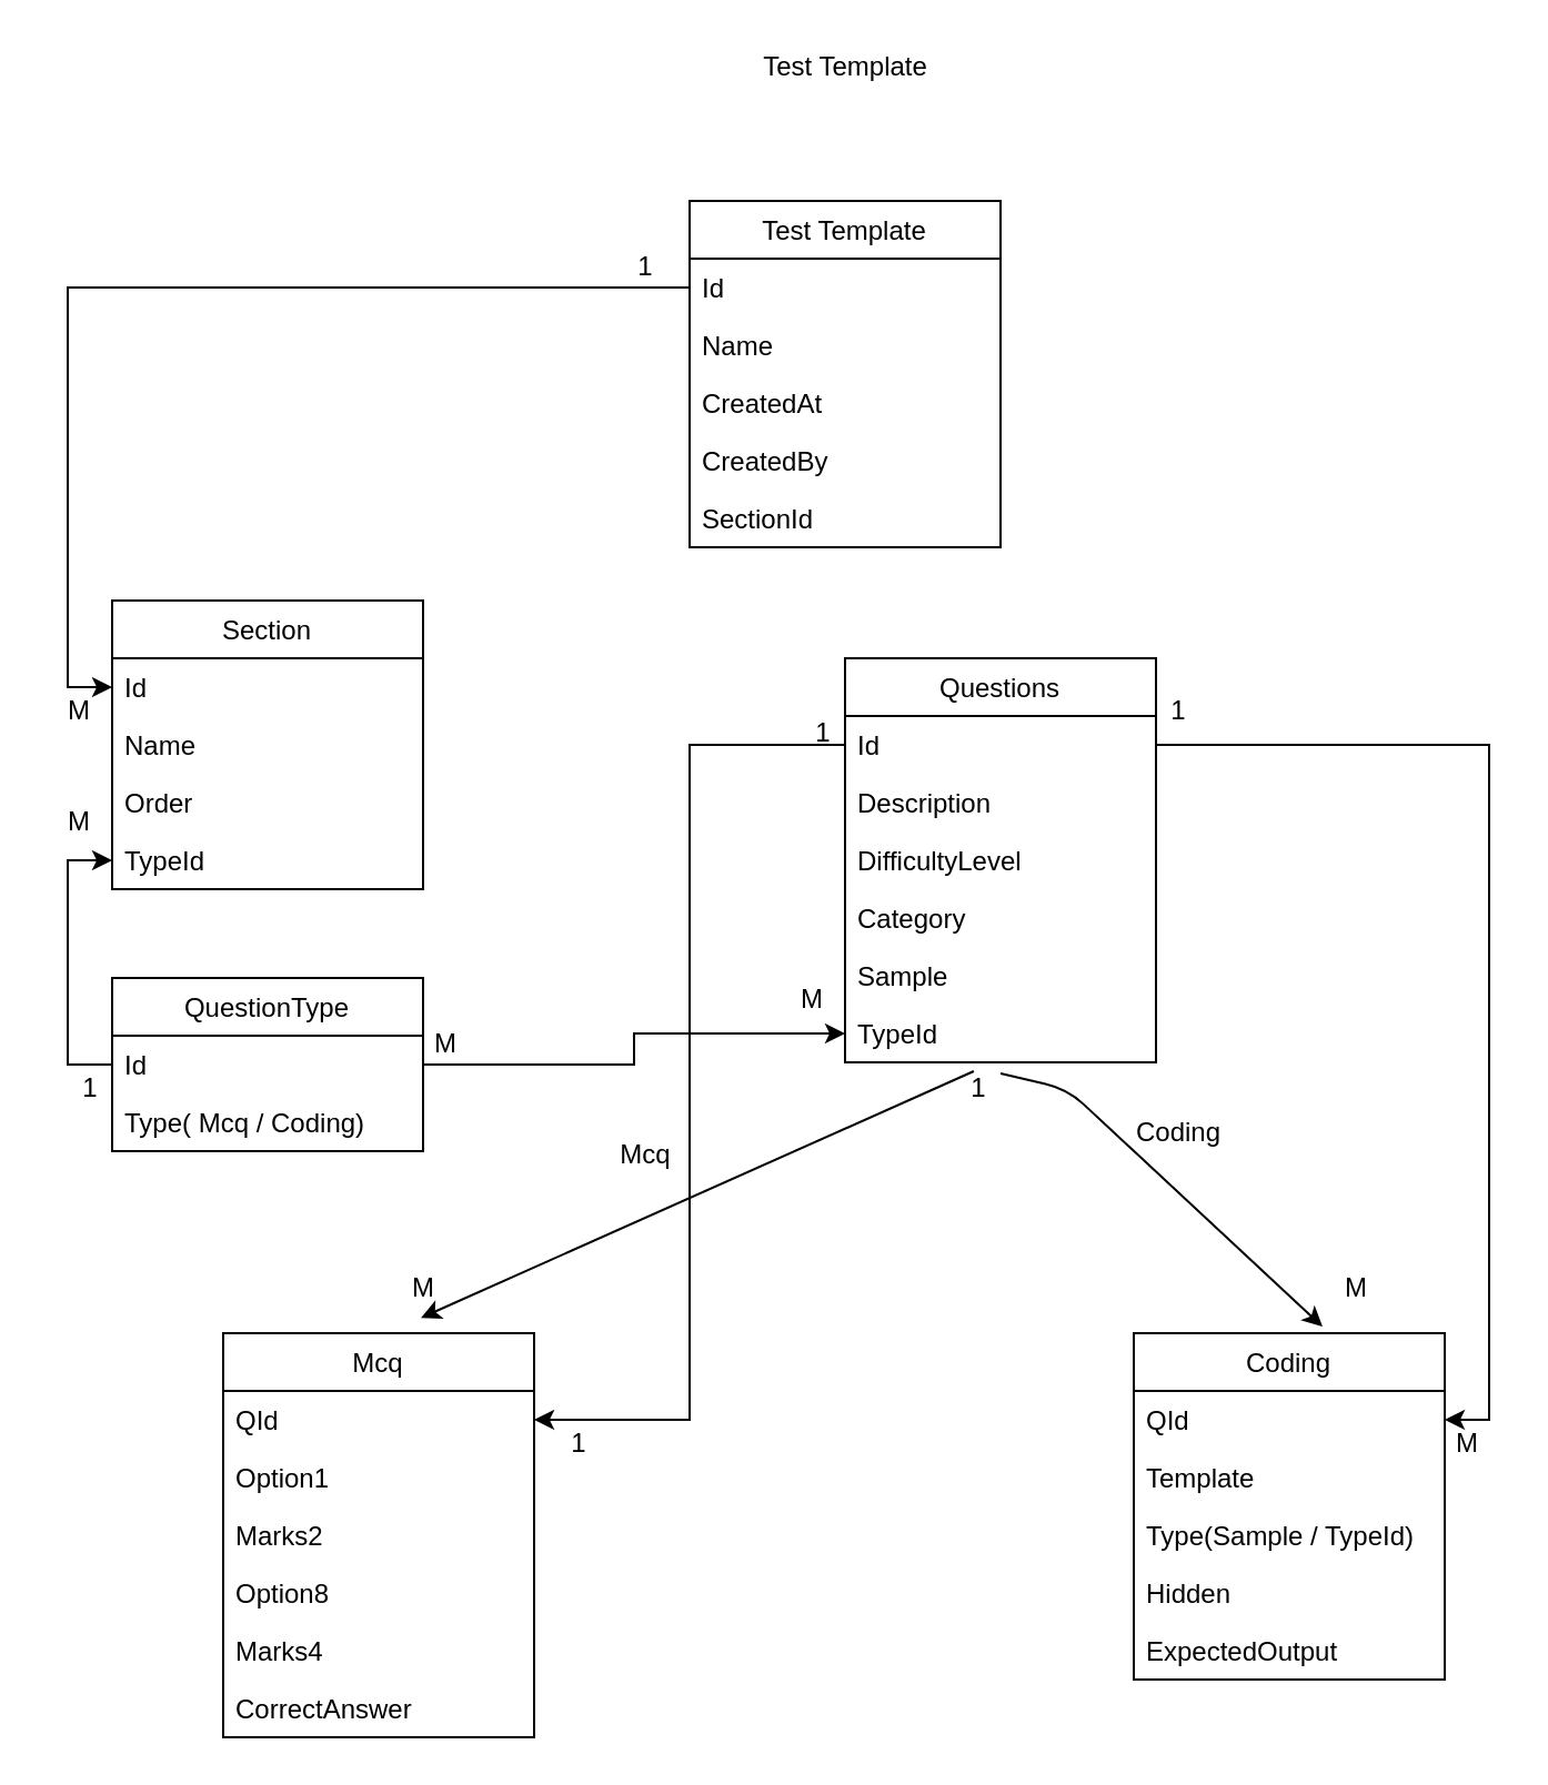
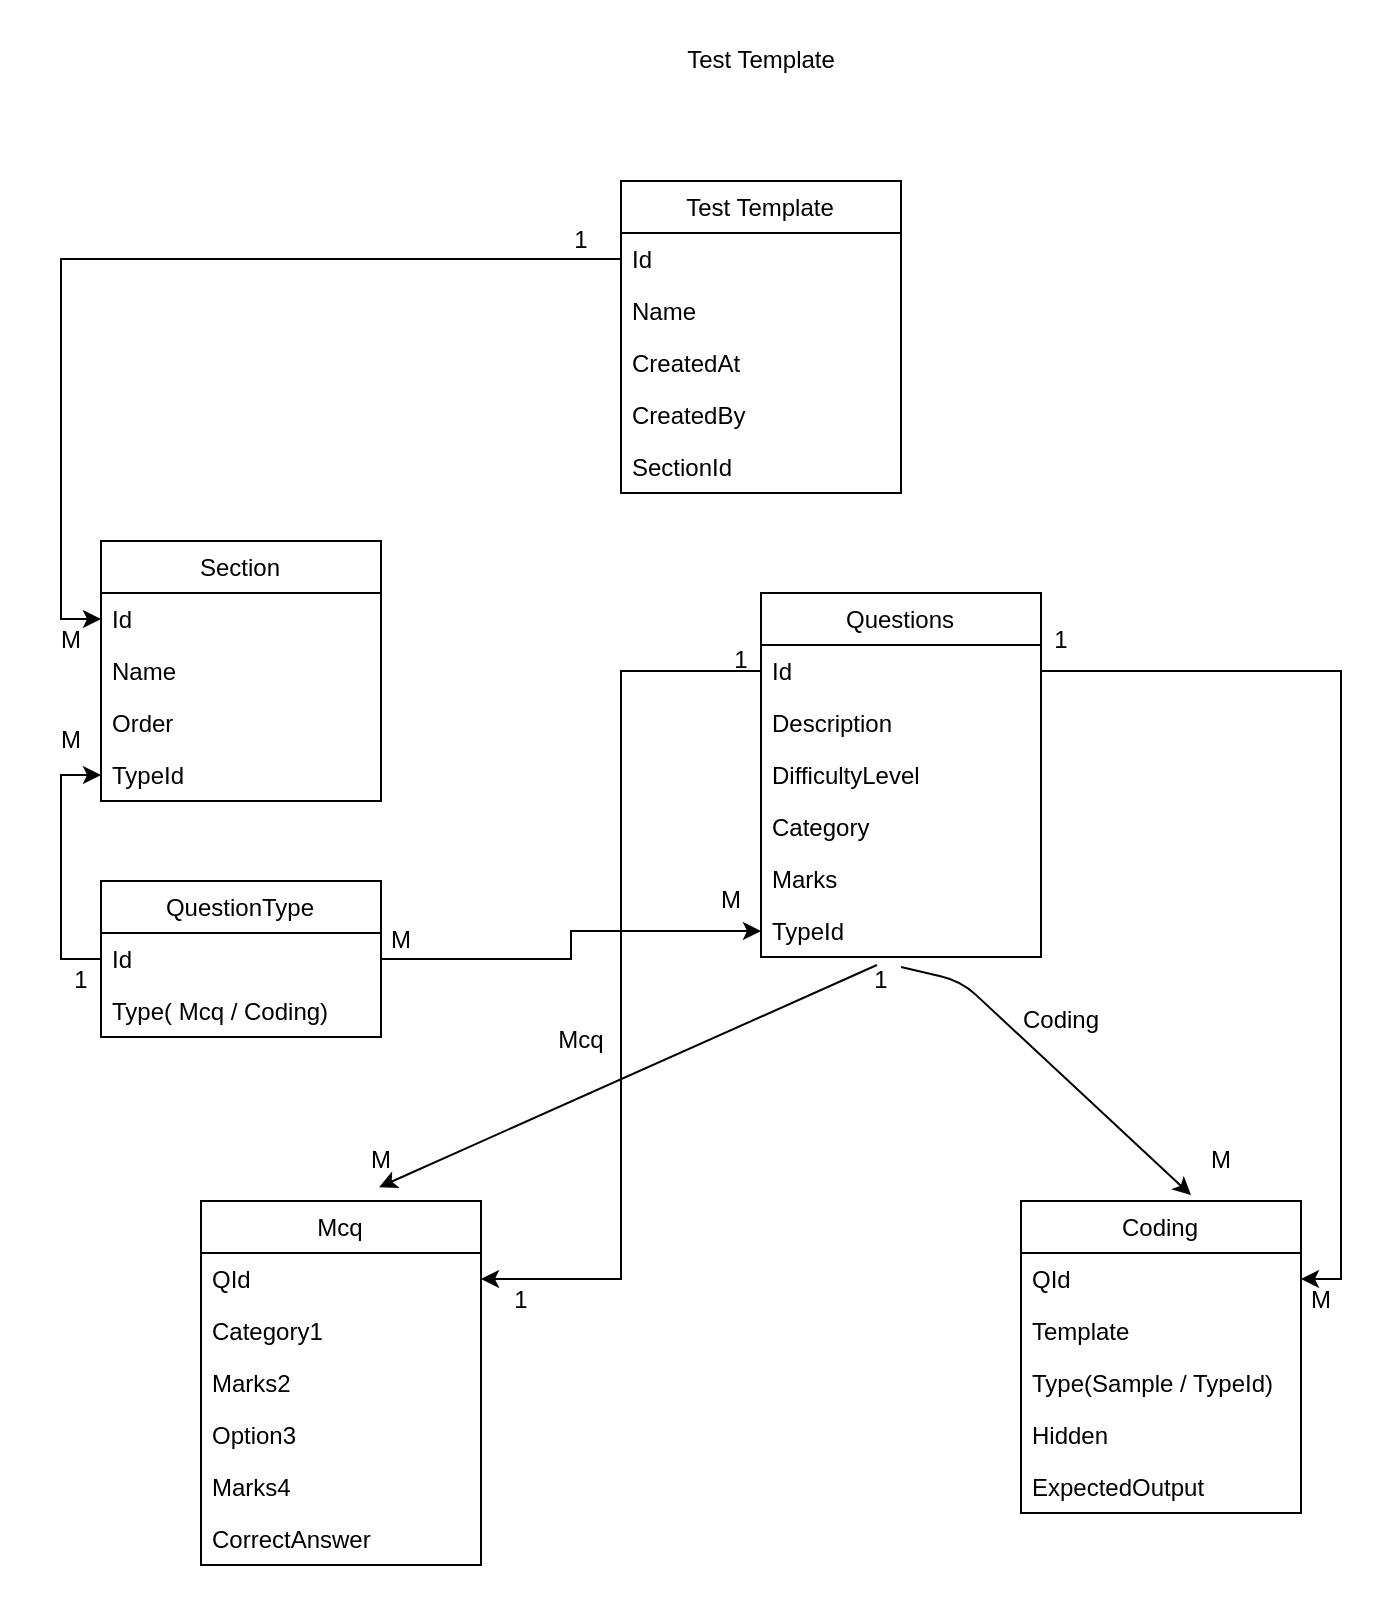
  <mxCell id="0" />
  <mxCell id="1" parent="0" />
  <mxCell id="2" value="" style="endArrow=classic;html=1;entryX=0.607;entryY=-0.019;entryDx=0;entryDy=0;entryPerimeter=0;exitX=0.5;exitY=1.192;exitDx=0;exitDy=0;exitPerimeter=0;" edge="1" parent="1" source="30" target="41"><mxGeometry width="50" height="50" relative="1" as="geometry"><mxPoint x="450" y="520" as="sourcePoint" /><mxPoint x="500" y="470" as="targetPoint" /><Array as="points"><mxPoint x="480" y="490" /></Array></mxGeometry></mxCell>
  <mxCell id="3" value="Test Template" style="text;html=1;align=center;verticalAlign=middle;resizable=0;points=[];autosize=1;" vertex="1" parent="1"><mxGeometry x="335" y="20" width="90" height="20" as="geometry" /></mxCell>
  <mxCell id="4" value="Test Template" style="swimlane;fontStyle=0;childLayout=stackLayout;horizontal=1;startSize=26;fillColor=none;horizontalStack=0;resizeParent=1;resizeParentMax=0;resizeLast=0;collapsible=1;marginBottom=0;" vertex="1" parent="1"><mxGeometry x="310" y="90" width="140" height="156" as="geometry" /></mxCell>
  <mxCell id="5" value="Id" style="text;strokeColor=none;fillColor=none;align=left;verticalAlign=top;spacingLeft=4;spacingRight=4;overflow=hidden;rotatable=0;points=[[0,0.5],[1,0.5]];portConstraint=eastwest;" vertex="1" parent="4"><mxGeometry y="26" width="140" height="26" as="geometry" /></mxCell>
  <mxCell id="6" value="Name" style="text;strokeColor=none;fillColor=none;align=left;verticalAlign=top;spacingLeft=4;spacingRight=4;overflow=hidden;rotatable=0;points=[[0,0.5],[1,0.5]];portConstraint=eastwest;" vertex="1" parent="4"><mxGeometry y="52" width="140" height="26" as="geometry" /></mxCell>
  <mxCell id="7" value="CreatedAt" style="text;strokeColor=none;fillColor=none;align=left;verticalAlign=top;spacingLeft=4;spacingRight=4;overflow=hidden;rotatable=0;points=[[0,0.5],[1,0.5]];portConstraint=eastwest;" vertex="1" parent="4"><mxGeometry y="78" width="140" height="26" as="geometry" /></mxCell>
  <mxCell id="8" value="CreatedBy" style="text;strokeColor=none;fillColor=none;align=left;verticalAlign=top;spacingLeft=4;spacingRight=4;overflow=hidden;rotatable=0;points=[[0,0.5],[1,0.5]];portConstraint=eastwest;" vertex="1" parent="4"><mxGeometry y="104" width="140" height="26" as="geometry" /></mxCell>
  <mxCell id="9" value="SectionId" style="text;strokeColor=none;fillColor=none;align=left;verticalAlign=top;spacingLeft=4;spacingRight=4;overflow=hidden;rotatable=0;points=[[0,0.5],[1,0.5]];portConstraint=eastwest;" vertex="1" parent="4"><mxGeometry y="130" width="140" height="26" as="geometry" /></mxCell>
  <mxCell id="10" value="Section" style="swimlane;fontStyle=0;childLayout=stackLayout;horizontal=1;startSize=26;fillColor=none;horizontalStack=0;resizeParent=1;resizeParentMax=0;resizeLast=0;collapsible=1;marginBottom=0;" vertex="1" parent="1"><mxGeometry x="50" y="270" width="140" height="130" as="geometry" /></mxCell>
  <mxCell id="11" value="Id" style="text;strokeColor=none;fillColor=none;align=left;verticalAlign=top;spacingLeft=4;spacingRight=4;overflow=hidden;rotatable=0;points=[[0,0.5],[1,0.5]];portConstraint=eastwest;" vertex="1" parent="10"><mxGeometry y="26" width="140" height="26" as="geometry" /></mxCell>
  <mxCell id="12" value="Name" style="text;strokeColor=none;fillColor=none;align=left;verticalAlign=top;spacingLeft=4;spacingRight=4;overflow=hidden;rotatable=0;points=[[0,0.5],[1,0.5]];portConstraint=eastwest;" vertex="1" parent="10"><mxGeometry y="52" width="140" height="26" as="geometry" /></mxCell>
  <mxCell id="13" value="Order" style="text;strokeColor=none;fillColor=none;align=left;verticalAlign=top;spacingLeft=4;spacingRight=4;overflow=hidden;rotatable=0;points=[[0,0.5],[1,0.5]];portConstraint=eastwest;" vertex="1" parent="10"><mxGeometry y="78" width="140" height="26" as="geometry" /></mxCell>
  <mxCell id="14" value="TypeId" style="text;strokeColor=none;fillColor=none;align=left;verticalAlign=top;spacingLeft=4;spacingRight=4;overflow=hidden;rotatable=0;points=[[0,0.5],[1,0.5]];portConstraint=eastwest;" vertex="1" parent="10"><mxGeometry y="104" width="140" height="26" as="geometry" /></mxCell>
  <mxCell id="15" value="1" style="text;html=1;align=center;verticalAlign=middle;resizable=0;points=[];autosize=1;" vertex="1" parent="1"><mxGeometry x="280" y="110" width="20" height="20" as="geometry" /></mxCell>
  <mxCell id="16" value="M" style="text;html=1;align=center;verticalAlign=middle;resizable=0;points=[];autosize=1;" vertex="1" parent="1"><mxGeometry x="20" y="310" width="30" height="20" as="geometry" /></mxCell>
  <mxCell id="17" value="QuestionType" style="swimlane;fontStyle=0;childLayout=stackLayout;horizontal=1;startSize=26;fillColor=none;horizontalStack=0;resizeParent=1;resizeParentMax=0;resizeLast=0;collapsible=1;marginBottom=0;" vertex="1" parent="1"><mxGeometry x="50" y="440" width="140" height="78" as="geometry" /></mxCell>
  <mxCell id="18" value="Id" style="text;strokeColor=none;fillColor=none;align=left;verticalAlign=top;spacingLeft=4;spacingRight=4;overflow=hidden;rotatable=0;points=[[0,0.5],[1,0.5]];portConstraint=eastwest;" vertex="1" parent="17"><mxGeometry y="26" width="140" height="26" as="geometry" /></mxCell>
  <mxCell id="19" value="Type( Mcq / Coding)" style="text;strokeColor=none;fillColor=none;align=left;verticalAlign=top;spacingLeft=4;spacingRight=4;overflow=hidden;rotatable=0;points=[[0,0.5],[1,0.5]];portConstraint=eastwest;" vertex="1" parent="17"><mxGeometry y="52" width="140" height="26" as="geometry" /></mxCell>
  <mxCell id="20" value="1" style="text;html=1;align=center;verticalAlign=middle;resizable=0;points=[];autosize=1;" vertex="1" parent="1"><mxGeometry x="30" y="480" width="20" height="20" as="geometry" /></mxCell>
  <mxCell id="21" value="M" style="text;html=1;align=center;verticalAlign=middle;resizable=0;points=[];autosize=1;" vertex="1" parent="1"><mxGeometry x="20" y="360" width="30" height="20" as="geometry" /></mxCell>
  <mxCell id="22" style="edgeStyle=orthogonalEdgeStyle;rounded=0;orthogonalLoop=1;jettySize=auto;html=1;entryX=0;entryY=0.5;entryDx=0;entryDy=0;" edge="1" parent="1" source="18" target="14"><mxGeometry relative="1" as="geometry" /></mxCell>
  <mxCell id="23" style="edgeStyle=orthogonalEdgeStyle;rounded=0;orthogonalLoop=1;jettySize=auto;html=1;exitX=0;exitY=0.5;exitDx=0;exitDy=0;entryX=0;entryY=0.5;entryDx=0;entryDy=0;" edge="1" parent="1" source="5" target="11"><mxGeometry relative="1" as="geometry" /></mxCell>
  <mxCell id="24" value="Questions" style="swimlane;fontStyle=0;childLayout=stackLayout;horizontal=1;startSize=26;fillColor=none;horizontalStack=0;resizeParent=1;resizeParentMax=0;resizeLast=0;collapsible=1;marginBottom=0;" vertex="1" parent="1"><mxGeometry x="380" y="296" width="140" height="182" as="geometry" /></mxCell>
  <mxCell id="25" value="Id" style="text;strokeColor=none;fillColor=none;align=left;verticalAlign=top;spacingLeft=4;spacingRight=4;overflow=hidden;rotatable=0;points=[[0,0.5],[1,0.5]];portConstraint=eastwest;" vertex="1" parent="24"><mxGeometry y="26" width="140" height="26" as="geometry" /></mxCell>
  <mxCell id="26" value="Description" style="text;strokeColor=none;fillColor=none;align=left;verticalAlign=top;spacingLeft=4;spacingRight=4;overflow=hidden;rotatable=0;points=[[0,0.5],[1,0.5]];portConstraint=eastwest;" vertex="1" parent="24"><mxGeometry y="52" width="140" height="26" as="geometry" /></mxCell>
  <mxCell id="27" value="DifficultyLevel" style="text;strokeColor=none;fillColor=none;align=left;verticalAlign=top;spacingLeft=4;spacingRight=4;overflow=hidden;rotatable=0;points=[[0,0.5],[1,0.5]];portConstraint=eastwest;" vertex="1" parent="24"><mxGeometry y="78" width="140" height="26" as="geometry" /></mxCell>
  <mxCell id="28" value="Category" style="text;strokeColor=none;fillColor=none;align=left;verticalAlign=top;spacingLeft=4;spacingRight=4;overflow=hidden;rotatable=0;points=[[0,0.5],[1,0.5]];portConstraint=eastwest;" vertex="1" parent="24"><mxGeometry y="104" width="140" height="26" as="geometry" /></mxCell>
- <mxCell id="29" value="Sample" style="text;strokeColor=none;fillColor=none;align=left;verticalAlign=top;spacingLeft=4;spacingRight=4;overflow=hidden;rotatable=0;points=[[0,0.5],[1,0.5]];portConstraint=eastwest;" vertex="1" parent="24"><mxGeometry y="130" width="140" height="26" as="geometry" /></mxCell>
+ <mxCell id="29" value="Marks" style="text;strokeColor=none;fillColor=none;align=left;verticalAlign=top;spacingLeft=4;spacingRight=4;overflow=hidden;rotatable=0;points=[[0,0.5],[1,0.5]];portConstraint=eastwest;" vertex="1" parent="24"><mxGeometry y="130" width="140" height="26" as="geometry" /></mxCell>
  <mxCell id="30" value="TypeId" style="text;strokeColor=none;fillColor=none;align=left;verticalAlign=top;spacingLeft=4;spacingRight=4;overflow=hidden;rotatable=0;points=[[0,0.5],[1,0.5]];portConstraint=eastwest;" vertex="1" parent="24"><mxGeometry y="156" width="140" height="26" as="geometry" /></mxCell>
  <mxCell id="31" style="edgeStyle=orthogonalEdgeStyle;rounded=0;orthogonalLoop=1;jettySize=auto;html=1;entryX=0;entryY=0.5;entryDx=0;entryDy=0;" edge="1" parent="1" source="18" target="30"><mxGeometry relative="1" as="geometry" /></mxCell>
  <mxCell id="32" value="M" style="text;html=1;align=center;verticalAlign=middle;resizable=0;points=[];autosize=1;" vertex="1" parent="1"><mxGeometry x="185" y="460" width="30" height="20" as="geometry" /></mxCell>
  <mxCell id="33" value="M" style="text;html=1;align=center;verticalAlign=middle;resizable=0;points=[];autosize=1;" vertex="1" parent="1"><mxGeometry x="350" y="440" width="30" height="20" as="geometry" /></mxCell>
  <mxCell id="34" value="Mcq" style="swimlane;fontStyle=0;childLayout=stackLayout;horizontal=1;startSize=26;fillColor=none;horizontalStack=0;resizeParent=1;resizeParentMax=0;resizeLast=0;collapsible=1;marginBottom=0;" vertex="1" parent="1"><mxGeometry x="100" y="600" width="140" height="182" as="geometry" /></mxCell>
  <mxCell id="35" value="QId" style="text;strokeColor=none;fillColor=none;align=left;verticalAlign=top;spacingLeft=4;spacingRight=4;overflow=hidden;rotatable=0;points=[[0,0.5],[1,0.5]];portConstraint=eastwest;" vertex="1" parent="34"><mxGeometry y="26" width="140" height="26" as="geometry" /></mxCell>
- <mxCell id="36" value="Option1" style="text;strokeColor=none;fillColor=none;align=left;verticalAlign=top;spacingLeft=4;spacingRight=4;overflow=hidden;rotatable=0;points=[[0,0.5],[1,0.5]];portConstraint=eastwest;" vertex="1" parent="34"><mxGeometry y="52" width="140" height="26" as="geometry" /></mxCell>
+ <mxCell id="36" value="Category1" style="text;strokeColor=none;fillColor=none;align=left;verticalAlign=top;spacingLeft=4;spacingRight=4;overflow=hidden;rotatable=0;points=[[0,0.5],[1,0.5]];portConstraint=eastwest;" vertex="1" parent="34"><mxGeometry y="52" width="140" height="26" as="geometry" /></mxCell>
  <mxCell id="37" value="Marks2" style="text;strokeColor=none;fillColor=none;align=left;verticalAlign=top;spacingLeft=4;spacingRight=4;overflow=hidden;rotatable=0;points=[[0,0.5],[1,0.5]];portConstraint=eastwest;" vertex="1" parent="34"><mxGeometry y="78" width="140" height="26" as="geometry" /></mxCell>
- <mxCell id="38" value="Option8" style="text;strokeColor=none;fillColor=none;align=left;verticalAlign=top;spacingLeft=4;spacingRight=4;overflow=hidden;rotatable=0;points=[[0,0.5],[1,0.5]];portConstraint=eastwest;" vertex="1" parent="34"><mxGeometry y="104" width="140" height="26" as="geometry" /></mxCell>
+ <mxCell id="38" value="Option3" style="text;strokeColor=none;fillColor=none;align=left;verticalAlign=top;spacingLeft=4;spacingRight=4;overflow=hidden;rotatable=0;points=[[0,0.5],[1,0.5]];portConstraint=eastwest;" vertex="1" parent="34"><mxGeometry y="104" width="140" height="26" as="geometry" /></mxCell>
  <mxCell id="39" value="Marks4" style="text;strokeColor=none;fillColor=none;align=left;verticalAlign=top;spacingLeft=4;spacingRight=4;overflow=hidden;rotatable=0;points=[[0,0.5],[1,0.5]];portConstraint=eastwest;" vertex="1" parent="34"><mxGeometry y="130" width="140" height="26" as="geometry" /></mxCell>
  <mxCell id="40" value="CorrectAnswer" style="text;strokeColor=none;fillColor=none;align=left;verticalAlign=top;spacingLeft=4;spacingRight=4;overflow=hidden;rotatable=0;points=[[0,0.5],[1,0.5]];portConstraint=eastwest;" vertex="1" parent="34"><mxGeometry y="156" width="140" height="26" as="geometry" /></mxCell>
  <mxCell id="41" value="Coding" style="swimlane;fontStyle=0;childLayout=stackLayout;horizontal=1;startSize=26;fillColor=none;horizontalStack=0;resizeParent=1;resizeParentMax=0;resizeLast=0;collapsible=1;marginBottom=0;" vertex="1" parent="1"><mxGeometry x="510" y="600" width="140" height="156" as="geometry" /></mxCell>
  <mxCell id="42" value="QId" style="text;strokeColor=none;fillColor=none;align=left;verticalAlign=top;spacingLeft=4;spacingRight=4;overflow=hidden;rotatable=0;points=[[0,0.5],[1,0.5]];portConstraint=eastwest;" vertex="1" parent="41"><mxGeometry y="26" width="140" height="26" as="geometry" /></mxCell>
  <mxCell id="43" value="Template" style="text;strokeColor=none;fillColor=none;align=left;verticalAlign=top;spacingLeft=4;spacingRight=4;overflow=hidden;rotatable=0;points=[[0,0.5],[1,0.5]];portConstraint=eastwest;" vertex="1" parent="41"><mxGeometry y="52" width="140" height="26" as="geometry" /></mxCell>
  <mxCell id="44" value="Type(Sample / TypeId)" style="text;strokeColor=none;fillColor=none;align=left;verticalAlign=top;spacingLeft=4;spacingRight=4;overflow=hidden;rotatable=0;points=[[0,0.5],[1,0.5]];portConstraint=eastwest;" vertex="1" parent="41"><mxGeometry y="78" width="140" height="26" as="geometry" /></mxCell>
  <mxCell id="45" value="Hidden" style="text;strokeColor=none;fillColor=none;align=left;verticalAlign=top;spacingLeft=4;spacingRight=4;overflow=hidden;rotatable=0;points=[[0,0.5],[1,0.5]];portConstraint=eastwest;" vertex="1" parent="41"><mxGeometry y="104" width="140" height="26" as="geometry" /></mxCell>
  <mxCell id="46" value="ExpectedOutput" style="text;strokeColor=none;fillColor=none;align=left;verticalAlign=top;spacingLeft=4;spacingRight=4;overflow=hidden;rotatable=0;points=[[0,0.5],[1,0.5]];portConstraint=eastwest;" vertex="1" parent="41"><mxGeometry y="130" width="140" height="26" as="geometry" /></mxCell>
  <mxCell id="47" value="" style="endArrow=classic;html=1;entryX=0.636;entryY=-0.038;entryDx=0;entryDy=0;entryPerimeter=0;exitX=0.414;exitY=1.154;exitDx=0;exitDy=0;exitPerimeter=0;" edge="1" parent="1" source="30" target="34"><mxGeometry width="50" height="50" relative="1" as="geometry"><mxPoint x="500" y="470" as="sourcePoint" /><mxPoint x="450" y="520" as="targetPoint" /><Array as="points" /></mxGeometry></mxCell>
  <mxCell id="48" value="Mcq" style="text;html=1;align=center;verticalAlign=middle;resizable=0;points=[];autosize=1;" vertex="1" parent="1"><mxGeometry x="270" y="510" width="40" height="20" as="geometry" /></mxCell>
  <mxCell id="49" value="Coding" style="text;html=1;align=center;verticalAlign=middle;resizable=0;points=[];autosize=1;" vertex="1" parent="1"><mxGeometry x="505" y="500" width="50" height="20" as="geometry" /></mxCell>
  <mxCell id="50" value="1" style="text;html=1;align=center;verticalAlign=middle;resizable=0;points=[];autosize=1;" vertex="1" parent="1"><mxGeometry x="430" y="480" width="20" height="20" as="geometry" /></mxCell>
  <mxCell id="51" value="M" style="text;html=1;align=center;verticalAlign=middle;resizable=0;points=[];autosize=1;" vertex="1" parent="1"><mxGeometry x="175" y="570" width="30" height="20" as="geometry" /></mxCell>
  <mxCell id="52" value="M" style="text;html=1;align=center;verticalAlign=middle;resizable=0;points=[];autosize=1;" vertex="1" parent="1"><mxGeometry x="595" y="570" width="30" height="20" as="geometry" /></mxCell>
  <mxCell id="53" style="edgeStyle=orthogonalEdgeStyle;rounded=0;orthogonalLoop=1;jettySize=auto;html=1;" edge="1" parent="1" source="25" target="35"><mxGeometry relative="1" as="geometry" /></mxCell>
  <mxCell id="54" value="1" style="text;html=1;align=center;verticalAlign=middle;resizable=0;points=[];autosize=1;" vertex="1" parent="1"><mxGeometry x="360" y="320" width="20" height="20" as="geometry" /></mxCell>
  <mxCell id="55" value="1" style="text;html=1;align=center;verticalAlign=middle;resizable=0;points=[];autosize=1;" vertex="1" parent="1"><mxGeometry x="250" y="640" width="20" height="20" as="geometry" /></mxCell>
  <mxCell id="56" style="edgeStyle=orthogonalEdgeStyle;rounded=0;orthogonalLoop=1;jettySize=auto;html=1;exitX=1;exitY=0.5;exitDx=0;exitDy=0;entryX=1;entryY=0.5;entryDx=0;entryDy=0;" edge="1" parent="1" source="25" target="42"><mxGeometry relative="1" as="geometry" /></mxCell>
  <mxCell id="57" value="1" style="text;html=1;align=center;verticalAlign=middle;resizable=0;points=[];autosize=1;" vertex="1" parent="1"><mxGeometry x="520" y="310" width="20" height="20" as="geometry" /></mxCell>
  <mxCell id="58" value="M" style="text;html=1;align=center;verticalAlign=middle;resizable=0;points=[];autosize=1;" vertex="1" parent="1"><mxGeometry x="645" y="640" width="30" height="20" as="geometry" /></mxCell>
